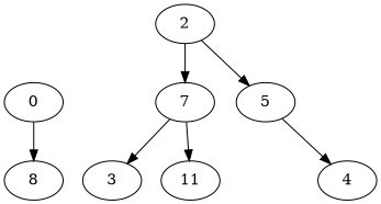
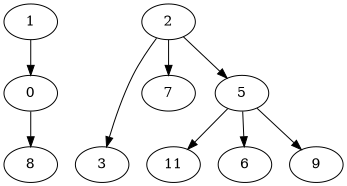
  digraph {
    node [alpha=0.17]
    n1 [alpha=0.14 label=0]
+   1
    8
    2 [alpha=0.04]
    3 [alpha=0.16]
    5 [alpha=0.18]
    7 [alpha=0.05]
-   9 [alpha=0.04 label=4]
+   6 [alpha=0.07]
+   9 [alpha=0.04]
    n10 [alpha=0.08 label=11]
    n1 -> 8
-   7 -> 3
+   1 -> n1
+   2 -> 3
    2 -> 5
    2 -> 7
+   5 -> 6
    5 -> 9
-   7 -> n10
+   5 -> n10
  }
